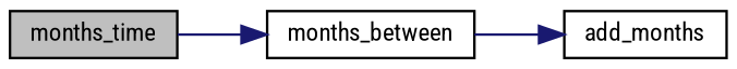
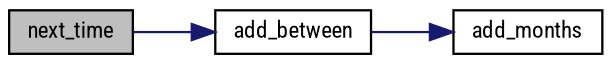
  digraph {
    fontname="Roboto Condensed"
    rankdir=LR
    node [color=black fontname="Roboto Condensed" fontsize=10 shape=record]
    edge [color=midnightblue fontname="Roboto Condensed" fontsize=10 labelfontname=FreeSans labelfontsize=10 style=solid]
-   n1 [fillcolor=grey75 fontcolor=black height=0.2 label=months_time style=filled width=0.4]
-   n2 [height=0.2 label=months_between width=0.4]
+   n1 [fillcolor=grey75 fontcolor=black height=0.2 label=next_time style=filled width=0.4]
+   n2 [height=0.2 label=add_between width=0.4]
    n3 [height=0.2 label=add_months width=0.4]
    n1 -> n2
    n2 -> n3
  }
